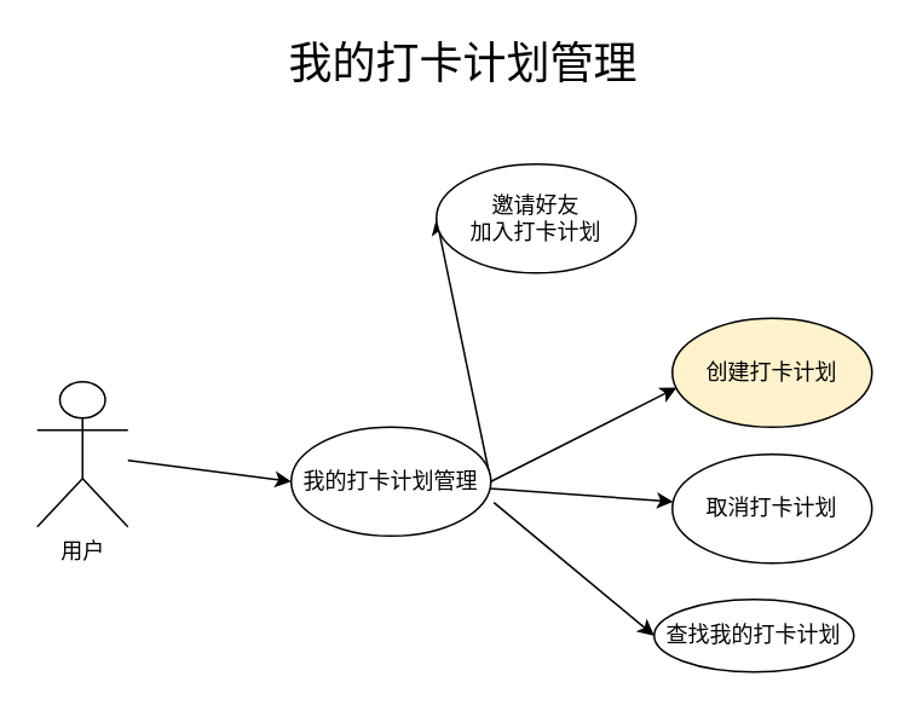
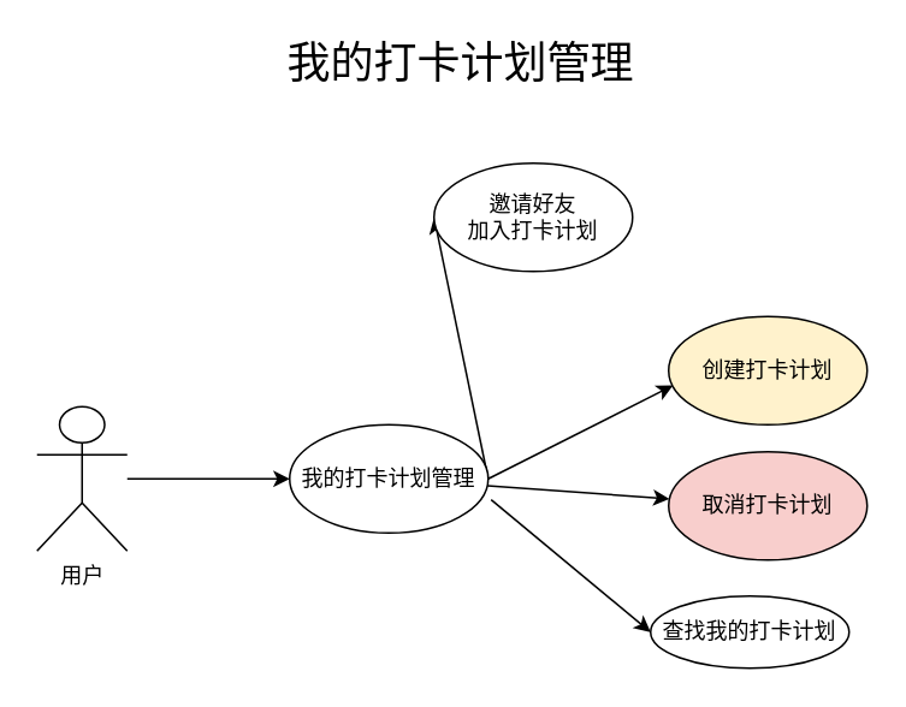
  <mxCell id="0" />
  <mxCell id="1" parent="0" />
- <mxCell id="2" value="用户" style="shape=umlActor;verticalLabelPosition=bottom;verticalAlign=top;html=1;" vertex="1" parent="1"><mxGeometry x="20" y="210" width="50" height="80" as="geometry" /></mxCell>
+ <mxCell id="2" value="用户" style="shape=umlActor;verticalLabelPosition=bottom;verticalAlign=top;html=1;" vertex="1" parent="1"><mxGeometry x="20" y="225" width="50" height="80" as="geometry" /></mxCell>
  <mxCell id="3" style="rounded=0;orthogonalLoop=1;jettySize=auto;html=1;entryX=0;entryY=0.5;entryDx=0;entryDy=0;exitX=1;exitY=0.5;exitDx=0;exitDy=0;" edge="1" parent="1" source="7" target="9"><mxGeometry relative="1" as="geometry"><mxPoint x="260" y="250" as="sourcePoint" /></mxGeometry></mxCell>
  <mxCell id="4" style="edgeStyle=none;rounded=0;orthogonalLoop=1;jettySize=auto;html=1;entryX=0.022;entryY=0.637;entryDx=0;entryDy=0;entryPerimeter=0;exitX=1;exitY=0.5;exitDx=0;exitDy=0;" edge="1" parent="1" source="7" target="10"><mxGeometry relative="1" as="geometry" /></mxCell>
  <mxCell id="5" style="edgeStyle=none;rounded=0;orthogonalLoop=1;jettySize=auto;html=1;" edge="1" parent="1" source="7" target="12"><mxGeometry relative="1" as="geometry" /></mxCell>
  <mxCell id="6" style="edgeStyle=none;rounded=0;orthogonalLoop=1;jettySize=auto;html=1;entryX=0;entryY=0.5;entryDx=0;entryDy=0;exitX=1.015;exitY=0.693;exitDx=0;exitDy=0;exitPerimeter=0;" edge="1" parent="1" source="7" target="11"><mxGeometry relative="1" as="geometry" /></mxCell>
  <mxCell id="7" value="我的打卡计划管理" style="ellipse;whiteSpace=wrap;html=1;" vertex="1" parent="1"><mxGeometry x="160" y="235" width="110" height="60" as="geometry" /></mxCell>
  <mxCell id="8" style="rounded=0;orthogonalLoop=1;jettySize=auto;html=1;entryX=0;entryY=0.5;entryDx=0;entryDy=0;" edge="1" parent="1" source="2" target="7"><mxGeometry x="94" y="95" as="geometry" /></mxCell>
  <mxCell id="9" value="邀请好友&lt;br&gt;加入打卡计划" style="ellipse;whiteSpace=wrap;html=1;" vertex="1" parent="1"><mxGeometry x="240" y="90" width="110" height="60" as="geometry" /></mxCell>
  <mxCell id="10" value="创建打卡计划" style="ellipse;whiteSpace=wrap;html=1;fillColor=#fff2cc;" vertex="1" parent="1"><mxGeometry x="370" y="175" width="110" height="60" as="geometry" /></mxCell>
  <mxCell id="11" value="查找我的打卡计划" style="ellipse;whiteSpace=wrap;html=1;" vertex="1" parent="1"><mxGeometry x="360" y="330" width="110" height="40" as="geometry" /></mxCell>
- <mxCell id="12" value="取消打卡计划" style="ellipse;whiteSpace=wrap;html=1;" vertex="1" parent="1"><mxGeometry x="370" y="250" width="110" height="60" as="geometry" /></mxCell>
+ <mxCell id="12" value="取消打卡计划" style="ellipse;whiteSpace=wrap;html=1;fillColor=#f8cecc;" vertex="1" parent="1"><mxGeometry x="370" y="250" width="110" height="60" as="geometry" /></mxCell>
  <mxCell id="13" value="&lt;font style=&quot;font-size: 24px&quot;&gt;我的打卡计划管理&lt;/font&gt;" style="text;html=1;strokeColor=none;fillColor=none;align=center;verticalAlign=middle;whiteSpace=wrap;rounded=0;" vertex="1" parent="1"><mxGeometry x="130" y="20" width="250" height="30" as="geometry" /></mxCell>
